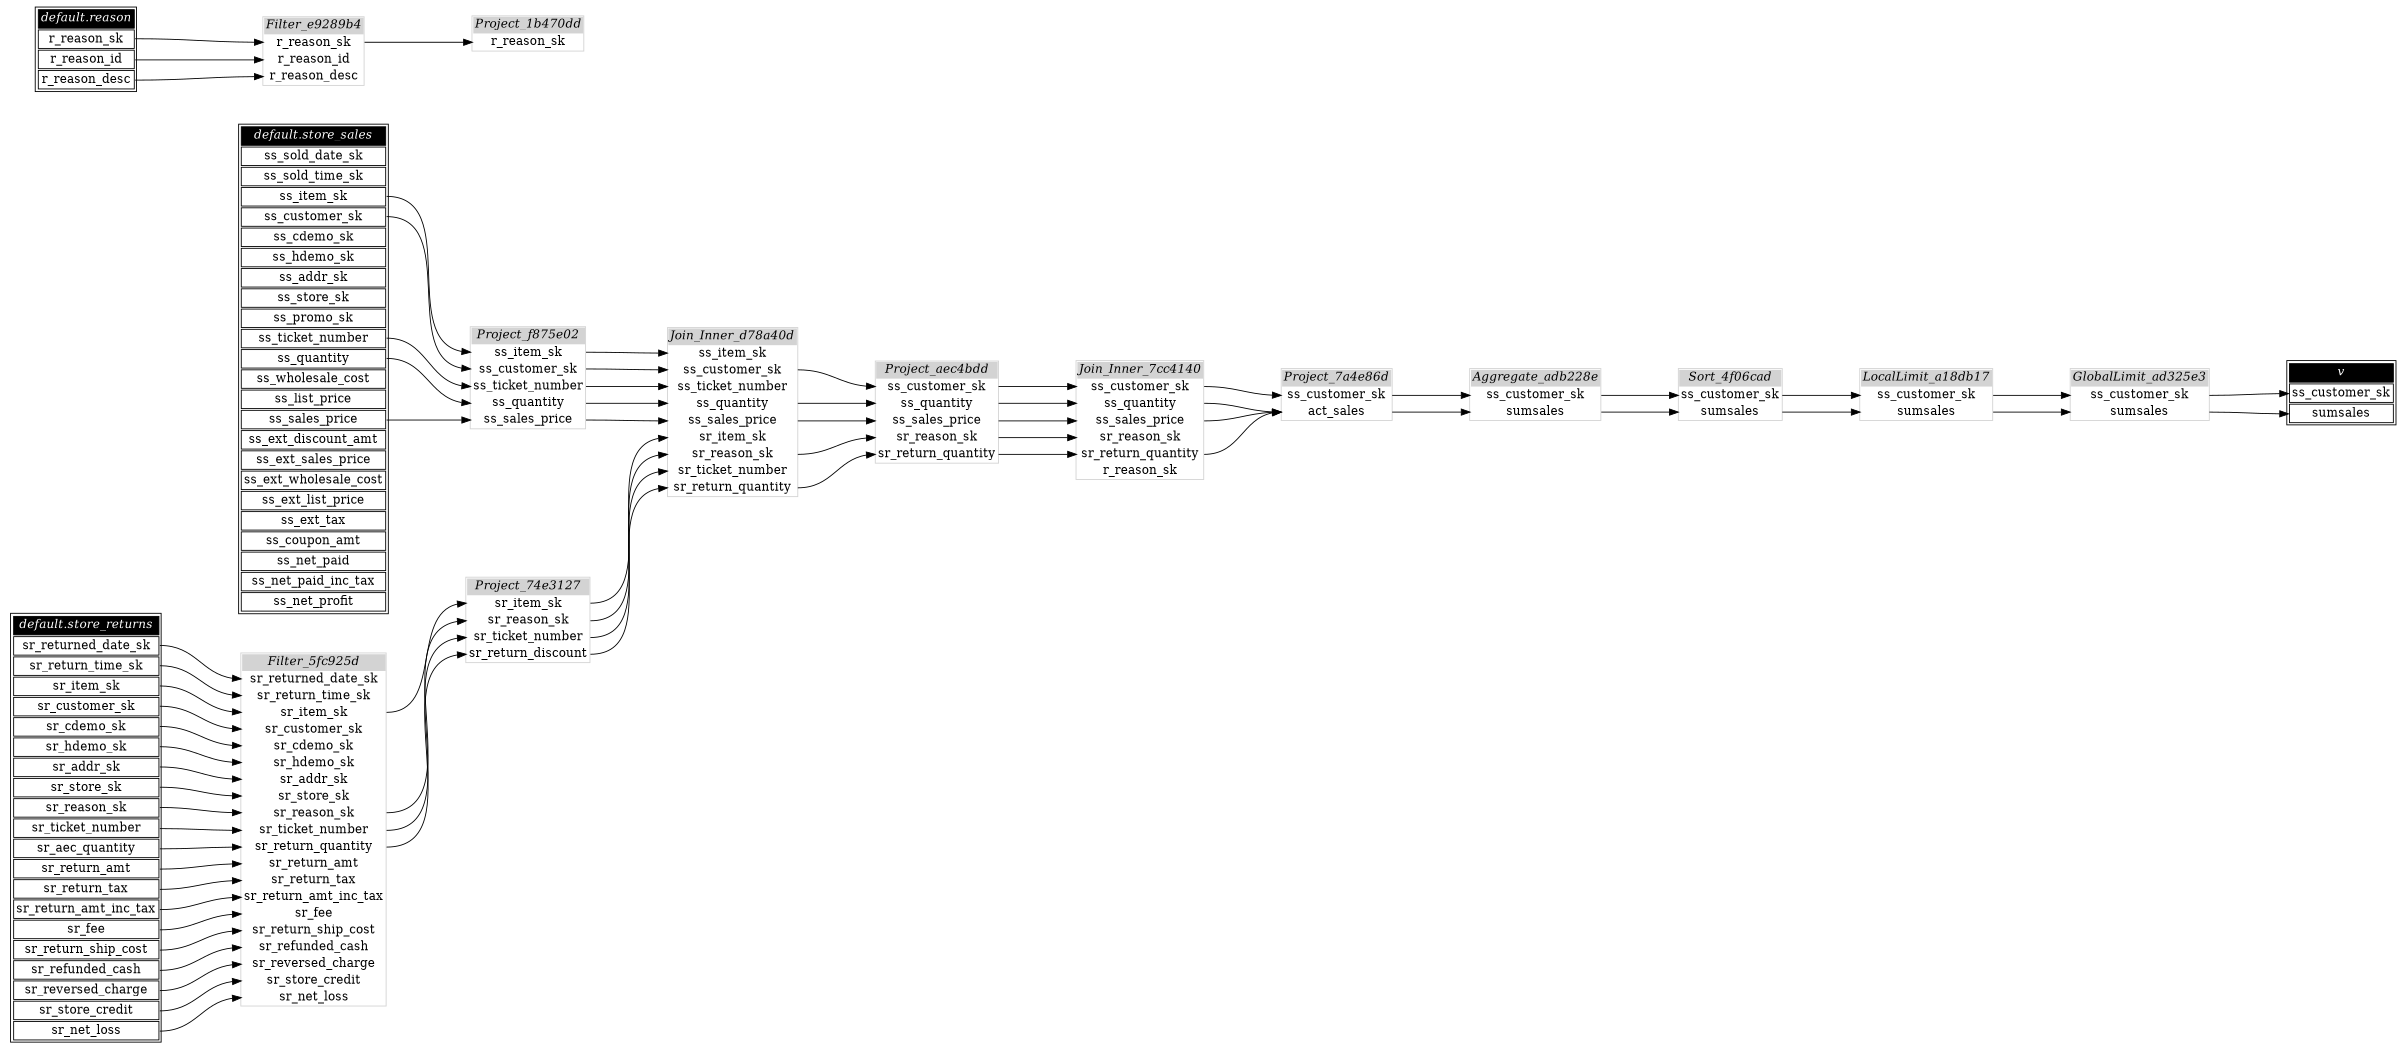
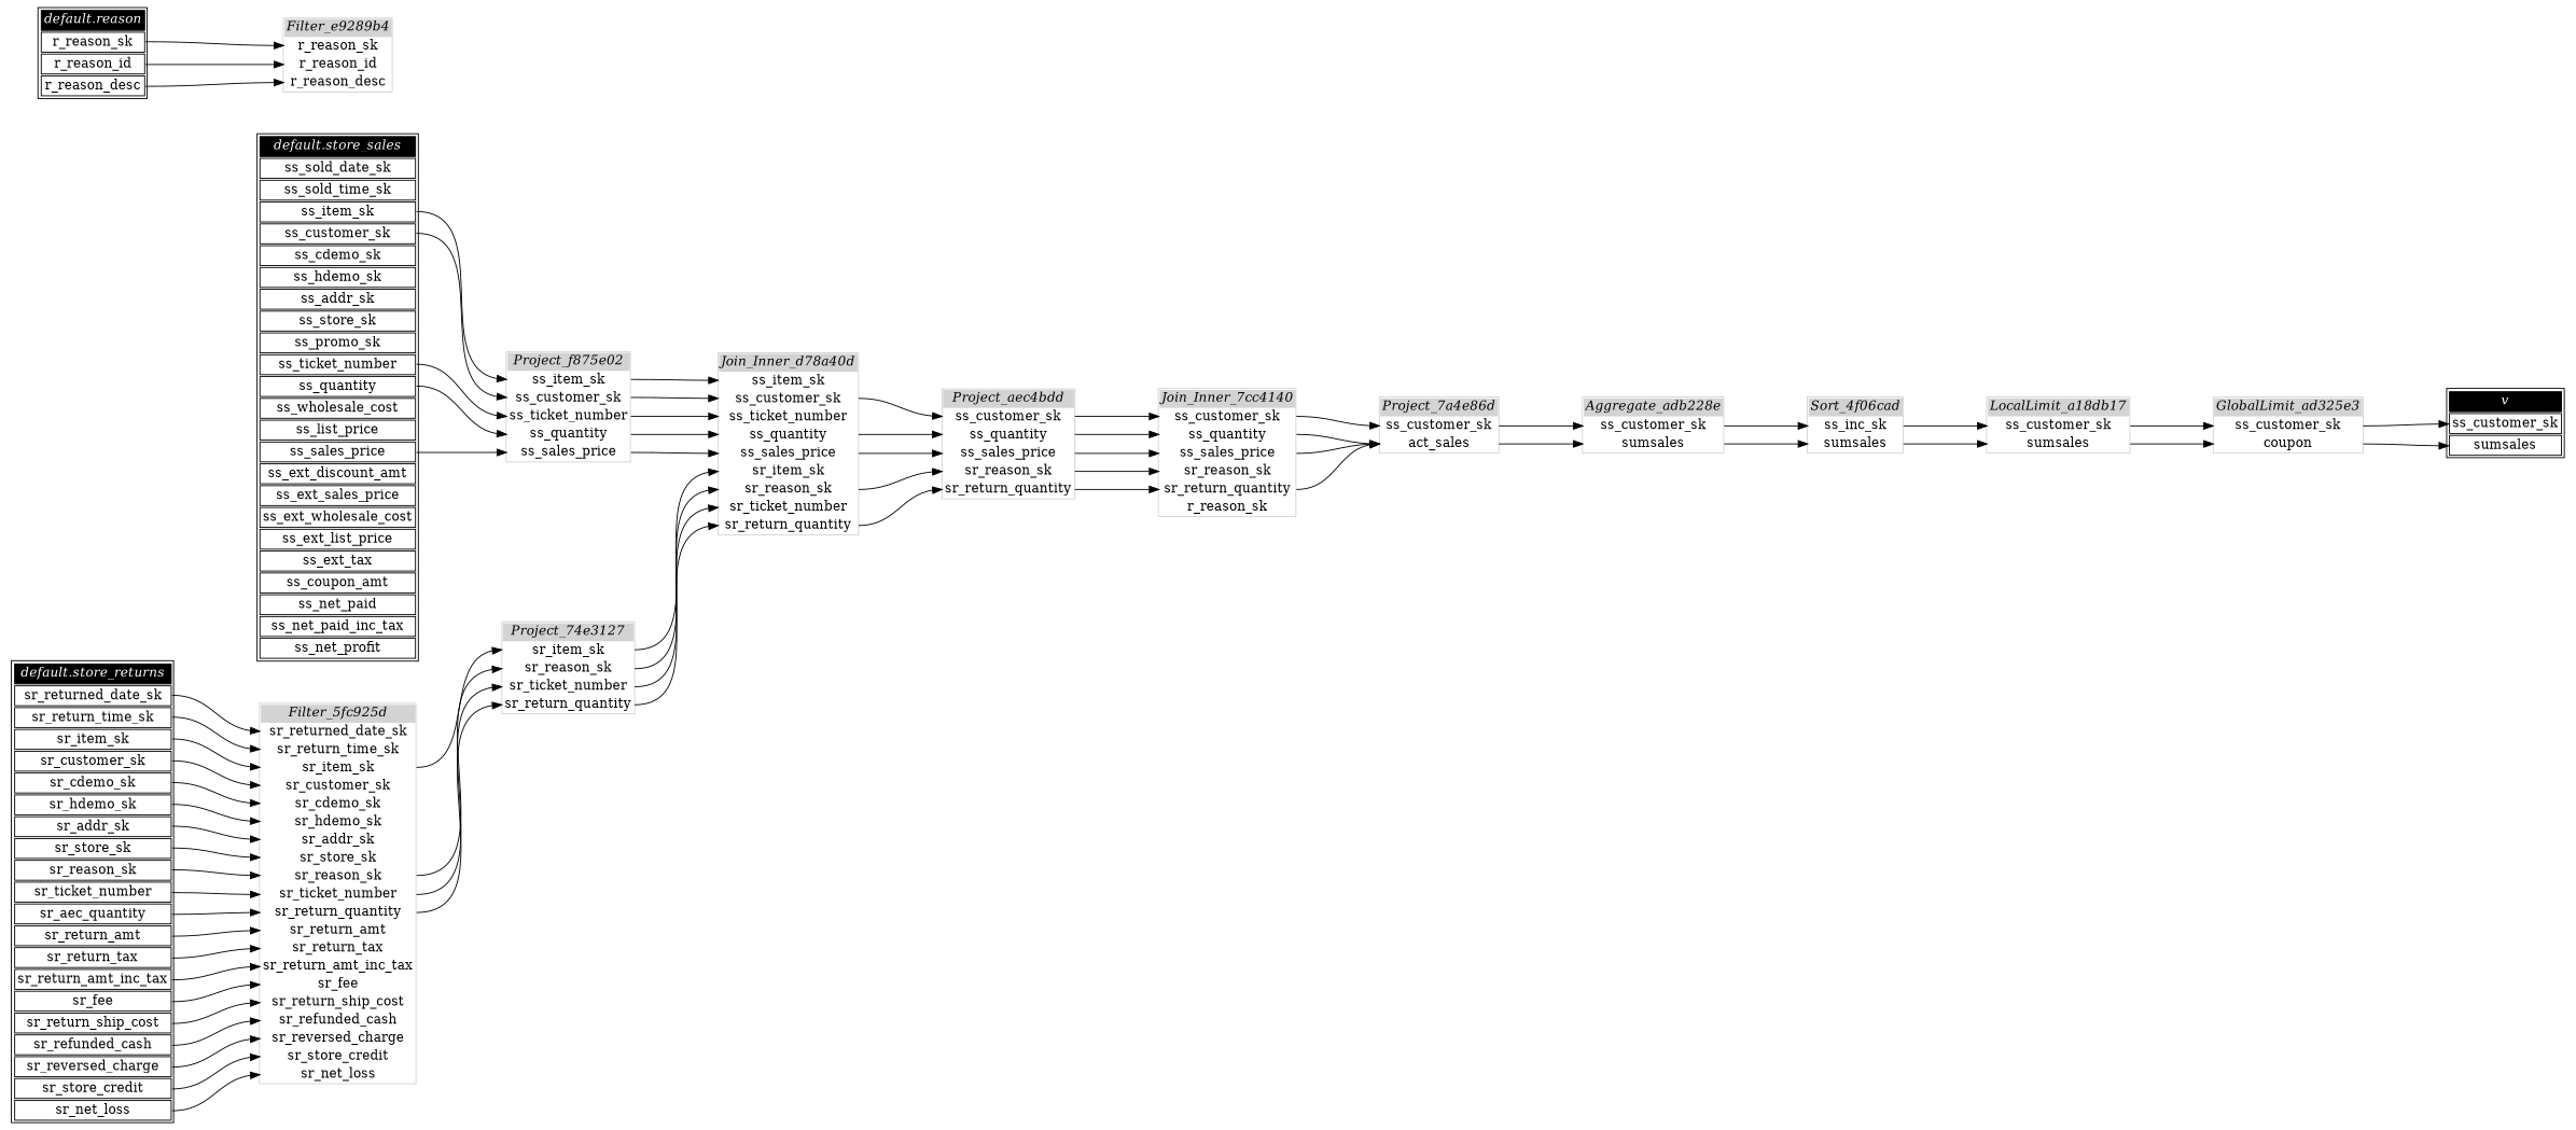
  digraph {
    fontname="DejaVu Serif"
    nodesep=0.5
    rankdir=LR
    ranksep=1
    node [fontname="DejaVu Serif" shape=plaintext]
    edge [fontname="DejaVu Serif" headport=1 tailport=0]
    n1 [label=< <table color="lightgray" border="1" cellborder="0" cellspacing="0">   <tr><td bgcolor="lightgray" port="nodeName"><i>Aggregate_adb228e</i></td></tr>   <tr><td port="0">ss_customer_sk</td></tr> <tr><td port="1">sumsales</td></tr> </table>>]
-   n2 [label=< <table color="lightgray" border="1" cellborder="0" cellspacing="0">   <tr><td bgcolor="lightgray" port="nodeName"><i>Sort_4f06cad</i></td></tr>   <tr><td port="0">ss_customer_sk</td></tr> <tr><td port="1">sumsales</td></tr> </table>>]
+   n2 [label=< <table color="lightgray" border="1" cellborder="0" cellspacing="0">   <tr><td bgcolor="lightgray" port="nodeName"><i>Sort_4f06cad</i></td></tr>   <tr><td port="0">ss_inc_sk</td></tr> <tr><td port="1">sumsales</td></tr> </table>>]
    n3 [label=< <table color="lightgray" border="1" cellborder="0" cellspacing="0">   <tr><td bgcolor="lightgray" port="nodeName"><i>LocalLimit_a18db17</i></td></tr>   <tr><td port="0">ss_customer_sk</td></tr> <tr><td port="1">sumsales</td></tr> </table>>]
    n4 [label=< <table color="lightgray" border="1" cellborder="0" cellspacing="0">   <tr><td bgcolor="lightgray" port="nodeName"><i>Filter_5fc925d</i></td></tr>   <tr><td port="0">sr_returned_date_sk</td></tr> <tr><td port="1">sr_return_time_sk</td></tr> <tr><td port="2">sr_item_sk</td></tr> <tr><td port="3">sr_customer_sk</td></tr> <tr><td port="4">sr_cdemo_sk</td></tr> <tr><td port="5">sr_hdemo_sk</td></tr> <tr><td port="6">sr_addr_sk</td></tr> <tr><td port="7">sr_store_sk</td></tr> <tr><td port="8">sr_reason_sk</td></tr> <tr><td port="9">sr_ticket_number</td></tr> <tr><td port="10">sr_return_quantity</td></tr> <tr><td port="11">sr_return_amt</td></tr> <tr><td port="12">sr_return_tax</td></tr> <tr><td port="13">sr_return_amt_inc_tax</td></tr> <tr><td port="14">sr_fee</td></tr> <tr><td port="15">sr_return_ship_cost</td></tr> <tr><td port="16">sr_refunded_cash</td></tr> <tr><td port="17">sr_reversed_charge</td></tr> <tr><td port="18">sr_store_credit</td></tr> <tr><td port="19">sr_net_loss</td></tr> </table>>]
-   n5 [label=< <table color="lightgray" border="1" cellborder="0" cellspacing="0">   <tr><td bgcolor="lightgray" port="nodeName"><i>Project_74e3127</i></td></tr>   <tr><td port="0">sr_item_sk</td></tr> <tr><td port="1">sr_reason_sk</td></tr> <tr><td port="2">sr_ticket_number</td></tr> <tr><td port="3">sr_return_discount</td></tr> </table>>]
+   n5 [label=< <table color="lightgray" border="1" cellborder="0" cellspacing="0">   <tr><td bgcolor="lightgray" port="nodeName"><i>Project_74e3127</i></td></tr>   <tr><td port="0">sr_item_sk</td></tr> <tr><td port="1">sr_reason_sk</td></tr> <tr><td port="2">sr_ticket_number</td></tr> <tr><td port="3">sr_return_quantity</td></tr> </table>>]
    n6 [label=< <table color="lightgray" border="1" cellborder="0" cellspacing="0">   <tr><td bgcolor="lightgray" port="nodeName"><i>Join_Inner_d78a40d</i></td></tr>   <tr><td port="0">ss_item_sk</td></tr> <tr><td port="1">ss_customer_sk</td></tr> <tr><td port="2">ss_ticket_number</td></tr> <tr><td port="3">ss_quantity</td></tr> <tr><td port="4">ss_sales_price</td></tr> <tr><td port="5">sr_item_sk</td></tr> <tr><td port="6">sr_reason_sk</td></tr> <tr><td port="7">sr_ticket_number</td></tr> <tr><td port="8">sr_return_quantity</td></tr> </table>>]
    n7 [label=< <table color="lightgray" border="1" cellborder="0" cellspacing="0">   <tr><td bgcolor="lightgray" port="nodeName"><i>Filter_e9289b4</i></td></tr>   <tr><td port="0">r_reason_sk</td></tr> <tr><td port="1">r_reason_id</td></tr> <tr><td port="2">r_reason_desc</td></tr> </table>>]
-   n8 [label=< <table color="lightgray" border="1" cellborder="0" cellspacing="0">   <tr><td bgcolor="lightgray" port="nodeName"><i>Project_1b470dd</i></td></tr>   <tr><td port="0">r_reason_sk</td></tr> </table>>]
-   n9 [label=< <table color="lightgray" border="1" cellborder="0" cellspacing="0">   <tr><td bgcolor="lightgray" port="nodeName"><i>GlobalLimit_ad325e3</i></td></tr>   <tr><td port="0">ss_customer_sk</td></tr> <tr><td port="1">sumsales</td></tr> </table>>]
+   n9 [label=< <table color="lightgray" border="1" cellborder="0" cellspacing="0">   <tr><td bgcolor="lightgray" port="nodeName"><i>GlobalLimit_ad325e3</i></td></tr>   <tr><td port="0">ss_customer_sk</td></tr> <tr><td port="1">coupon</td></tr> </table>>]
    n10 [color=black label=< <table>   <tr><td bgcolor="black" port="nodeName"><i><font color="white">v</font></i></td></tr>   <tr><td port="0">ss_customer_sk</td></tr> <tr><td port="1">sumsales</td></tr> </table>>]
    n11 [label=< <table color="lightgray" border="1" cellborder="0" cellspacing="0">   <tr><td bgcolor="lightgray" port="nodeName"><i>Join_Inner_7cc4140</i></td></tr>   <tr><td port="0">ss_customer_sk</td></tr> <tr><td port="1">ss_quantity</td></tr> <tr><td port="2">ss_sales_price</td></tr> <tr><td port="3">sr_reason_sk</td></tr> <tr><td port="4">sr_return_quantity</td></tr> <tr><td port="5">r_reason_sk</td></tr> </table>>]
    n12 [label=< <table color="lightgray" border="1" cellborder="0" cellspacing="0">   <tr><td bgcolor="lightgray" port="nodeName"><i>Project_7a4e86d</i></td></tr>   <tr><td port="0">ss_customer_sk</td></tr> <tr><td port="1">act_sales</td></tr> </table>>]
    n13 [label=< <table color="lightgray" border="1" cellborder="0" cellspacing="0">   <tr><td bgcolor="lightgray" port="nodeName"><i>Project_aec4bdd</i></td></tr>   <tr><td port="0">ss_customer_sk</td></tr> <tr><td port="1">ss_quantity</td></tr> <tr><td port="2">ss_sales_price</td></tr> <tr><td port="3">sr_reason_sk</td></tr> <tr><td port="4">sr_return_quantity</td></tr> </table>>]
    n14 [label=< <table color="lightgray" border="1" cellborder="0" cellspacing="0">   <tr><td bgcolor="lightgray" port="nodeName"><i>Project_f875e02</i></td></tr>   <tr><td port="0">ss_item_sk</td></tr> <tr><td port="1">ss_customer_sk</td></tr> <tr><td port="2">ss_ticket_number</td></tr> <tr><td port="3">ss_quantity</td></tr> <tr><td port="4">ss_sales_price</td></tr> </table>>]
    n15 [color=black label=< <table>   <tr><td bgcolor="black" port="nodeName"><i><font color="white">default.reason</font></i></td></tr>   <tr><td port="0">r_reason_sk</td></tr> <tr><td port="1">r_reason_id</td></tr> <tr><td port="2">r_reason_desc</td></tr> </table>>]
    n16 [color=black label=< <table>   <tr><td bgcolor="black" port="nodeName"><i><font color="white">default.store_returns</font></i></td></tr>   <tr><td port="0">sr_returned_date_sk</td></tr> <tr><td port="1">sr_return_time_sk</td></tr> <tr><td port="2">sr_item_sk</td></tr> <tr><td port="3">sr_customer_sk</td></tr> <tr><td port="4">sr_cdemo_sk</td></tr> <tr><td port="5">sr_hdemo_sk</td></tr> <tr><td port="6">sr_addr_sk</td></tr> <tr><td port="7">sr_store_sk</td></tr> <tr><td port="8">sr_reason_sk</td></tr> <tr><td port="9">sr_ticket_number</td></tr> <tr><td port="10">sr_aec_quantity</td></tr> <tr><td port="11">sr_return_amt</td></tr> <tr><td port="12">sr_return_tax</td></tr> <tr><td port="13">sr_return_amt_inc_tax</td></tr> <tr><td port="14">sr_fee</td></tr> <tr><td port="15">sr_return_ship_cost</td></tr> <tr><td port="16">sr_refunded_cash</td></tr> <tr><td port="17">sr_reversed_charge</td></tr> <tr><td port="18">sr_store_credit</td></tr> <tr><td port="19">sr_net_loss</td></tr> </table>>]
    n17 [color=black label=< <table>   <tr><td bgcolor="black" port="nodeName"><i><font color="white">default.store_sales</font></i></td></tr>   <tr><td port="0">ss_sold_date_sk</td></tr> <tr><td port="1">ss_sold_time_sk</td></tr> <tr><td port="2">ss_item_sk</td></tr> <tr><td port="3">ss_customer_sk</td></tr> <tr><td port="4">ss_cdemo_sk</td></tr> <tr><td port="5">ss_hdemo_sk</td></tr> <tr><td port="6">ss_addr_sk</td></tr> <tr><td port="7">ss_store_sk</td></tr> <tr><td port="8">ss_promo_sk</td></tr> <tr><td port="9">ss_ticket_number</td></tr> <tr><td port="10">ss_quantity</td></tr> <tr><td port="11">ss_wholesale_cost</td></tr> <tr><td port="12">ss_list_price</td></tr> <tr><td port="13">ss_sales_price</td></tr> <tr><td port="14">ss_ext_discount_amt</td></tr> <tr><td port="15">ss_ext_sales_price</td></tr> <tr><td port="16">ss_ext_wholesale_cost</td></tr> <tr><td port="17">ss_ext_list_price</td></tr> <tr><td port="18">ss_ext_tax</td></tr> <tr><td port="19">ss_coupon_amt</td></tr> <tr><td port="20">ss_net_paid</td></tr> <tr><td port="21">ss_net_paid_inc_tax</td></tr> <tr><td port="22">ss_net_profit</td></tr> </table>>]
    n1 -> n2 [headport=0]
    n1 -> n2 [tailport=1]
    n2 -> n3 [headport=0]
    n2 -> n3 [tailport=1]
    n3 -> n9 [headport=0]
    n3 -> n9 [tailport=1]
    n4 -> n5 [headport=3 tailport=10]
    n4 -> n5 [headport=0 tailport=2]
    n4 -> n5 [tailport=8]
    n4 -> n5 [headport=2 tailport=9]
    n5 -> n6 [headport=5]
    n5 -> n6 [headport=6 tailport=1]
    n5 -> n6 [headport=7 tailport=2]
    n5 -> n6 [headport=8 tailport=3]
    n6 -> n13 [headport=0 tailport=1]
    n6 -> n13 [tailport=3]
    n6 -> n13 [headport=2 tailport=4]
    n6 -> n13 [headport=3 tailport=6]
    n6 -> n13 [headport=4 tailport=8]
-   n7 -> n8 [headport=0]
    n9 -> n10 [headport=0]
    n9 -> n10 [tailport=1]
    n11 -> n12 [headport=0]
    n11 -> n12 [tailport=1]
    n11 -> n12 [tailport=2]
    n11 -> n12 [tailport=4]
    n12 -> n1 [headport=0]
    n12 -> n1 [tailport=1]
    n13 -> n11 [headport=0]
    n13 -> n11 [tailport=1]
    n13 -> n11 [headport=2 tailport=2]
    n13 -> n11 [headport=3 tailport=3]
    n13 -> n11 [headport=4 tailport=4]
    n14 -> n6 [headport=0]
    n14 -> n6 [tailport=1]
    n14 -> n6 [headport=2 tailport=2]
    n14 -> n6 [headport=3 tailport=3]
    n14 -> n6 [headport=4 tailport=4]
    n15 -> n7 [headport=0]
    n15 -> n7 [tailport=1]
    n15 -> n7 [headport=2 tailport=2]
    n16 -> n4 [headport=0]
    n16 -> n4 [tailport=1]
    n16 -> n4 [headport=10 tailport=10]
    n16 -> n4 [headport=11 tailport=11]
    n16 -> n4 [headport=12 tailport=12]
    n16 -> n4 [headport=13 tailport=13]
    n16 -> n4 [headport=14 tailport=14]
    n16 -> n4 [headport=15 tailport=15]
    n16 -> n4 [headport=16 tailport=16]
    n16 -> n4 [headport=17 tailport=17]
    n16 -> n4 [headport=18 tailport=18]
    n16 -> n4 [headport=19 tailport=19]
    n16 -> n4 [headport=2 tailport=2]
    n16 -> n4 [headport=3 tailport=3]
    n16 -> n4 [headport=4 tailport=4]
    n16 -> n4 [headport=5 tailport=5]
    n16 -> n4 [headport=6 tailport=6]
    n16 -> n4 [headport=7 tailport=7]
    n16 -> n4 [headport=8 tailport=8]
    n16 -> n4 [headport=9 tailport=9]
    n17 -> n14 [headport=3 tailport=10]
    n17 -> n14 [headport=4 tailport=13]
    n17 -> n14 [headport=0 tailport=2]
    n17 -> n14 [tailport=3]
    n17 -> n14 [headport=2 tailport=9]
  }
